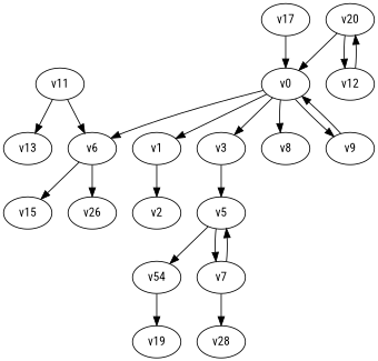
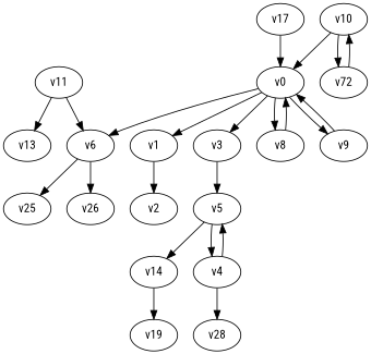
  digraph {
    fontname="Roboto Condensed"
    node [fontname="Roboto Condensed" player=1 weight=10]
    edge [fontname="Roboto Condensed"]
    v1
    v0 [player=0]
    v3 [weight=7]
    v6 [player=0 weight=9]
    v8 [player=0 weight=14]
    v9 [weight=11]
    v2 [player=0 weight=0]
    v5 [weight=1]
-   v15 [weight=16]
+   v15 [weight=16 label=v25]
    n10 [label=v26 player=0 weight=6]
-   v10 [player=0 weight=13 label=v20]
-   v12 [player=0 weight=-1]
+   v10 [player=0 weight=13]
+   v12 [player=0 weight=-1 label=v72]
    v17 [weight=9]
-   v14 [player=0 weight=13 label=v54]
+   v14 [player=0 weight=13]
    v19 [weight=11]
-   v7 [weight=13]
+   v7 [weight=13 label=v4]
    n17 [label=v28 player=0]
    v11 [weight=4]
    v13 [weight=17]
    v1 -> v2
    v0 -> v1
    v0 -> v3
    v0 -> v6
    v0 -> v8
    v0 -> v9
    v3 -> v5
    v6 -> v15
    v6 -> n10
+   v8 -> v0
    v9 -> v0
    v5 -> v14
    v5 -> v7
    v10 -> v0
    v10 -> v12
    v12 -> v10
    v17 -> v0
    v14 -> v19
    v7 -> v5
    v7 -> n17
    v11 -> v6
    v11 -> v13
  }
